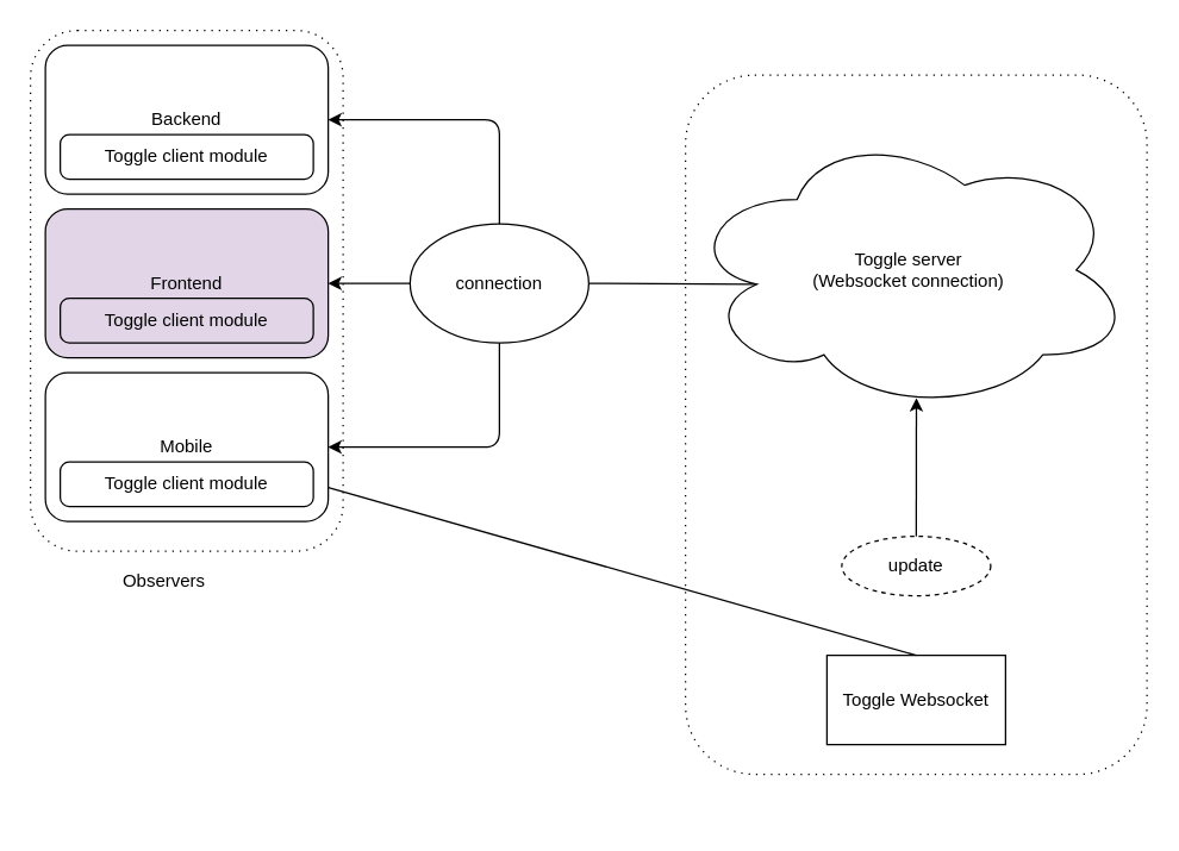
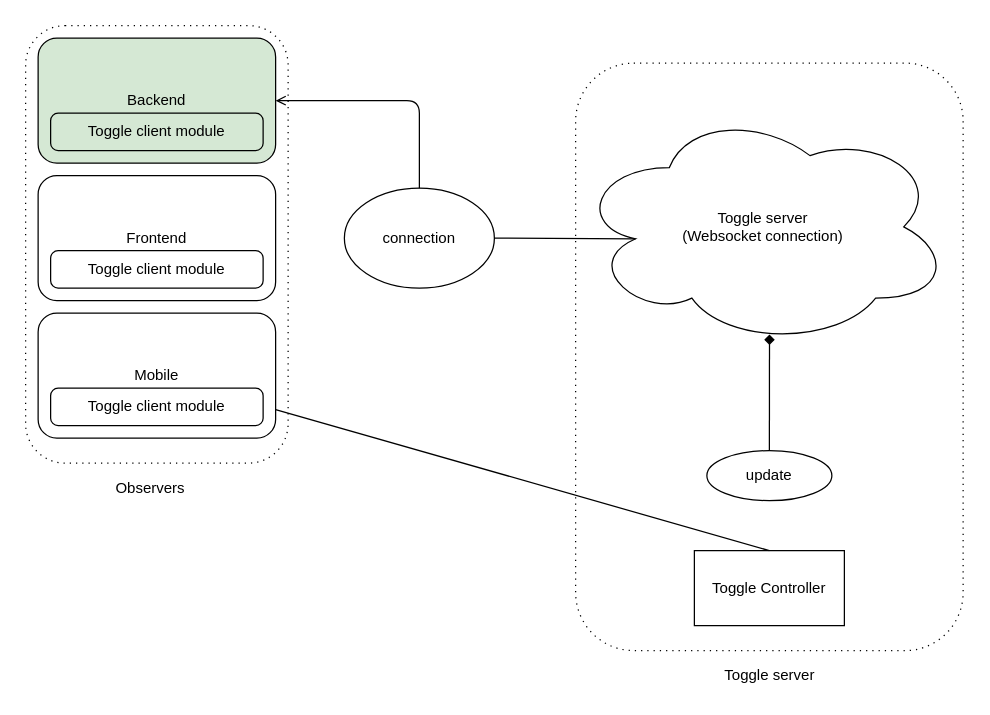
  <mxCell id="0" />
  <mxCell id="1" parent="0" />
  <mxCell id="2" value="" style="rounded=1;whiteSpace=wrap;html=1;fillColor=none;gradientColor=none;dashed=1;dashPattern=1 4;" vertex="1" parent="1"><mxGeometry x="460" y="50" width="310" height="470" as="geometry" /></mxCell>
  <mxCell id="3" value="" style="rounded=1;whiteSpace=wrap;html=1;fillColor=none;dashed=1;dashPattern=1 4;" vertex="1" parent="1"><mxGeometry x="20" y="20" width="210" height="350" as="geometry" /></mxCell>
- <mxCell id="4" value="&lt;div&gt;Frontend&lt;/div&gt;" style="rounded=1;whiteSpace=wrap;html=1;fillColor=#e1d5e7;" vertex="1" parent="1"><mxGeometry x="30" y="140" width="190" height="100" as="geometry" /></mxCell>
+ <mxCell id="4" value="&lt;div&gt;Frontend&lt;/div&gt;" style="rounded=1;whiteSpace=wrap;html=1;" vertex="1" parent="1"><mxGeometry x="30" y="140" width="190" height="100" as="geometry" /></mxCell>
  <mxCell id="5" value="Mobile" style="rounded=1;whiteSpace=wrap;html=1;" vertex="1" parent="1"><mxGeometry x="30" y="250" width="190" height="100" as="geometry" /></mxCell>
  <mxCell id="6" value="connection" style="ellipse;whiteSpace=wrap;html=1;" vertex="1" parent="1"><mxGeometry x="275" y="150" width="120" height="80" as="geometry" /></mxCell>
- <mxCell id="7" value="Toggle Websocket" style="whiteSpace=wrap;html=1;" vertex="1" parent="1"><mxGeometry x="555" y="440" width="120" height="60" as="geometry" /></mxCell>
- <mxCell id="8" value="" style="endArrow=classic;html=1;exitX=0.5;exitY=0;exitDx=0;exitDy=0;entryX=1;entryY=0.5;entryDx=0;entryDy=0;" edge="1" parent="1" source="6" target="20"><mxGeometry width="50" height="50" relative="1" as="geometry"><mxPoint x="370" y="300" as="sourcePoint" /><mxPoint x="232" y="103" as="targetPoint" /><Array as="points"><mxPoint x="335" y="80" /></Array></mxGeometry></mxCell>
- <mxCell id="9" value="" style="endArrow=classic;html=1;exitX=0;exitY=0.5;exitDx=0;exitDy=0;entryX=1;entryY=0.5;entryDx=0;entryDy=0;" edge="1" parent="1" source="6" target="4"><mxGeometry width="50" height="50" relative="1" as="geometry"><mxPoint x="265" y="160" as="sourcePoint" /><mxPoint x="410" y="240" as="targetPoint" /><Array as="points"><mxPoint x="265" y="190" /></Array></mxGeometry></mxCell>
- <mxCell id="10" value="" style="endArrow=classic;html=1;exitX=0.5;exitY=1;exitDx=0;exitDy=0;entryX=1;entryY=0.5;entryDx=0;entryDy=0;" edge="1" parent="1" source="6" target="5"><mxGeometry width="50" height="50" relative="1" as="geometry"><mxPoint x="370" y="300" as="sourcePoint" /><mxPoint x="420" y="250" as="targetPoint" /><Array as="points"><mxPoint x="335" y="300" /></Array></mxGeometry></mxCell>
+ <mxCell id="7" value="Toggle Controller" style="whiteSpace=wrap;html=1;" vertex="1" parent="1"><mxGeometry x="555" y="440" width="120" height="60" as="geometry" /></mxCell>
+ <mxCell id="8" value="" style="endArrow=open;html=1;exitX=0.5;exitY=0;exitDx=0;exitDy=0;entryX=1;entryY=0.5;entryDx=0;entryDy=0;" edge="1" parent="1" source="6" target="20"><mxGeometry width="50" height="50" relative="1" as="geometry"><mxPoint x="370" y="300" as="sourcePoint" /><mxPoint x="232" y="103" as="targetPoint" /><Array as="points"><mxPoint x="335" y="80" /></Array></mxGeometry></mxCell>
  <mxCell id="11" value="" style="endArrow=none;html=1;entryX=0.16;entryY=0.55;entryDx=0;entryDy=0;entryPerimeter=0;" edge="1" parent="1" target="16"><mxGeometry width="50" height="50" relative="1" as="geometry"><mxPoint x="395" y="190" as="sourcePoint" /><mxPoint x="480" y="190" as="targetPoint" /></mxGeometry></mxCell>
- <mxCell id="12" value="&lt;div&gt;Observers&lt;/div&gt;" style="text;html=1;strokeColor=none;fillColor=none;align=center;verticalAlign=middle;whiteSpace=wrap;rounded=0;dashed=1;dashPattern=1 4;" vertex="1" parent="1"><mxGeometry x="90" y="380" width="40" height="20" as="geometry" /></mxCell>
- <mxCell id="13" value="&lt;div&gt;update&lt;/div&gt;" style="ellipse;whiteSpace=wrap;html=1;dashed=1;" vertex="1" parent="1"><mxGeometry x="565" y="360" width="100" height="40" as="geometry" /></mxCell>
+ <mxCell id="12" value="&lt;div&gt;Observers&lt;/div&gt;" style="text;html=1;strokeColor=none;fillColor=none;align=center;verticalAlign=middle;whiteSpace=wrap;rounded=0;dashed=1;dashPattern=1 4;" vertex="1" parent="1"><mxGeometry x="100" y="380" width="40" height="20" as="geometry" /></mxCell>
+ <mxCell id="13" value="&lt;div&gt;update&lt;/div&gt;" style="ellipse;whiteSpace=wrap;html=1;" vertex="1" parent="1"><mxGeometry x="565" y="360" width="100" height="40" as="geometry" /></mxCell>
  <mxCell id="14" value="" style="endArrow=none;html=1;exitX=0.5;exitY=0;exitDx=0;exitDy=0;" edge="1" parent="1" source="7" target="5"><mxGeometry width="50" height="50" relative="1" as="geometry"><mxPoint x="455" y="400" as="sourcePoint" /><mxPoint x="505" y="350" as="targetPoint" /></mxGeometry></mxCell>
- <mxCell id="15" value="" style="endArrow=classic;html=1;entryX=0.517;entryY=0.953;entryDx=0;entryDy=0;exitX=0.5;exitY=0;exitDx=0;exitDy=0;entryPerimeter=0;" edge="1" parent="1" source="13" target="16"><mxGeometry width="50" height="50" relative="1" as="geometry"><mxPoint x="380" y="355" as="sourcePoint" /><mxPoint x="615" y="280" as="targetPoint" /></mxGeometry></mxCell>
+ <mxCell id="15" value="" style="endArrow=diamond;html=1;entryX=0.517;entryY=0.953;entryDx=0;entryDy=0;exitX=0.5;exitY=0;exitDx=0;exitDy=0;entryPerimeter=0;" edge="1" parent="1" source="13" target="16"><mxGeometry width="50" height="50" relative="1" as="geometry"><mxPoint x="380" y="355" as="sourcePoint" /><mxPoint x="615" y="280" as="targetPoint" /></mxGeometry></mxCell>
  <mxCell id="16" value="Toggle server&lt;br&gt;(Websocket connection)" style="ellipse;shape=cloud;whiteSpace=wrap;html=1;fillColor=none;gradientColor=none;" vertex="1" parent="1"><mxGeometry x="460" y="86" width="300" height="190" as="geometry" /></mxCell>
+ <mxCell id="17" value="Toggle server" style="text;html=1;strokeColor=none;fillColor=none;align=center;verticalAlign=middle;whiteSpace=wrap;rounded=0;dashed=1;dashPattern=1 4;" vertex="1" parent="1"><mxGeometry x="562.5" y="530" width="105" height="20" as="geometry" /></mxCell>
  <mxCell id="18" value="Toggle client module" style="rounded=1;whiteSpace=wrap;html=1;fillColor=none;gradientColor=none;arcSize=20;" vertex="1" parent="1"><mxGeometry x="40" y="310" width="170" height="30" as="geometry" /></mxCell>
  <mxCell id="19" value="Toggle client module" style="rounded=1;whiteSpace=wrap;html=1;fillColor=none;gradientColor=none;arcSize=20;" vertex="1" parent="1"><mxGeometry x="40" y="200" width="170" height="30" as="geometry" /></mxCell>
- <mxCell id="20" value="Backend" style="rounded=1;whiteSpace=wrap;html=1;" vertex="1" parent="1"><mxGeometry x="30" y="30" width="190" height="100" as="geometry" /></mxCell>
+ <mxCell id="20" value="Backend" style="rounded=1;whiteSpace=wrap;html=1;fillColor=#d5e8d4;" vertex="1" parent="1"><mxGeometry x="30" y="30" width="190" height="100" as="geometry" /></mxCell>
  <mxCell id="21" value="Toggle client module" style="rounded=1;whiteSpace=wrap;html=1;fillColor=none;gradientColor=none;arcSize=20;" vertex="1" parent="1"><mxGeometry x="40" y="90" width="170" height="30" as="geometry" /></mxCell>
